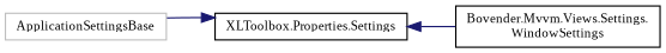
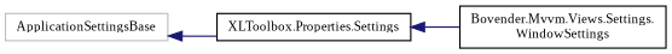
  digraph {
    fontname="Liberation Serif"
    rankdir=LR
    node [color=black fontname="Liberation Serif" fontsize=10 shape=record]
    edge [color=midnightblue dir=back fontname="Liberation Serif" fontsize=10 labelfontname=Helvetica labelfontsize=10 style=solid]
    n1 [color=grey75 height=0.2 label=ApplicationSettingsBase width=0.4]
    n2 [height=0.2 label="XLToolbox.Properties.Settings" width=0.4]
    n3 [height=0.2 label="Bovender.Mvvm.Views.Settings.\lWindowSettings" width=0.4]
-   n2 -> n1
+   n1 -> n2
    n2 -> n3
  }
